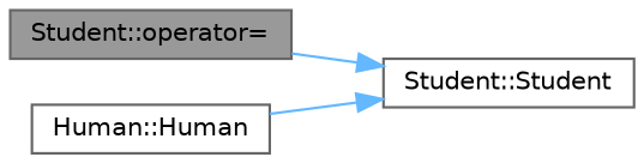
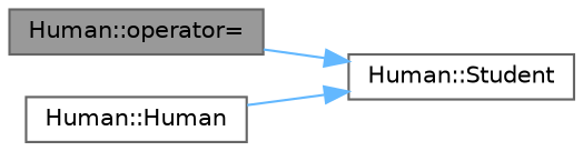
  digraph {
    rankdir=LR
    node [color=grey40 fillcolor=white fontname=Helvetica fontsize=10 shape=box style=filled]
    edge [color=steelblue1 fontname=Helvetica fontsize=10 labelfontname=Helvetica labelfontsize=10 style=solid]
-   n1 [color=gray40 fillcolor=grey60 fontcolor=black height=0.2 label="Student::operator=" width=0.4]
-   n2 [height=0.2 label="Student::Student" width=0.4]
+   n1 [color=gray40 fillcolor=grey60 fontcolor=black height=0.2 label="Human::operator=" width=0.4]
+   n2 [height=0.2 label="Human::Student" width=0.4]
    n3 [height=0.2 label="Human::Human" width=0.4]
    n1 -> n2
    n3 -> n2
  }
